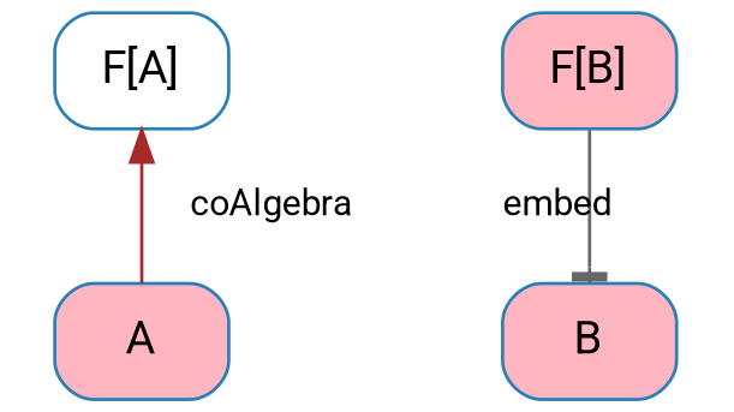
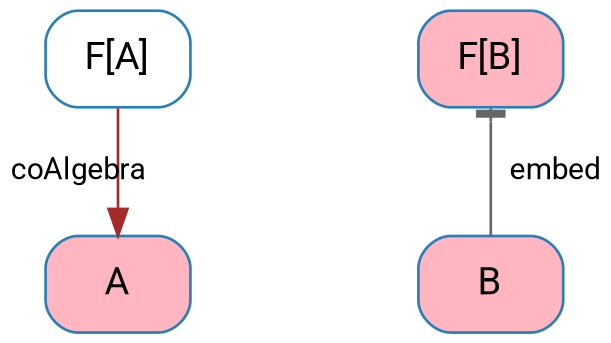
  digraph {
    rankdir=TB
    splines=false
    node [color="#2980B9" fillcolor=lightpink fontcolor="#000000" fontname="Segoe UI,Roboto,Helvetica,Arial,sans-serif" shape=rectangle style="rounded,filled"]
    edge [fontcolor="#000000" fontname="Segoe UI,Roboto,Helvetica,Arial,sans-serif" fontsize=11]
    n1 [fillcolor=white label="F[A]"]
    n2 [label="F[B]"]
    B
    A
-   n2 -> B [arrowhead=tee color=gray40 label=embed]
-   A -> n1 [arrowhead=normal color=brown label=coAlgebra]
+   B -> n2 [arrowhead=tee color=gray40 label=embed]
+   n1 -> A [arrowhead=normal color=brown label=coAlgebra]
  }
